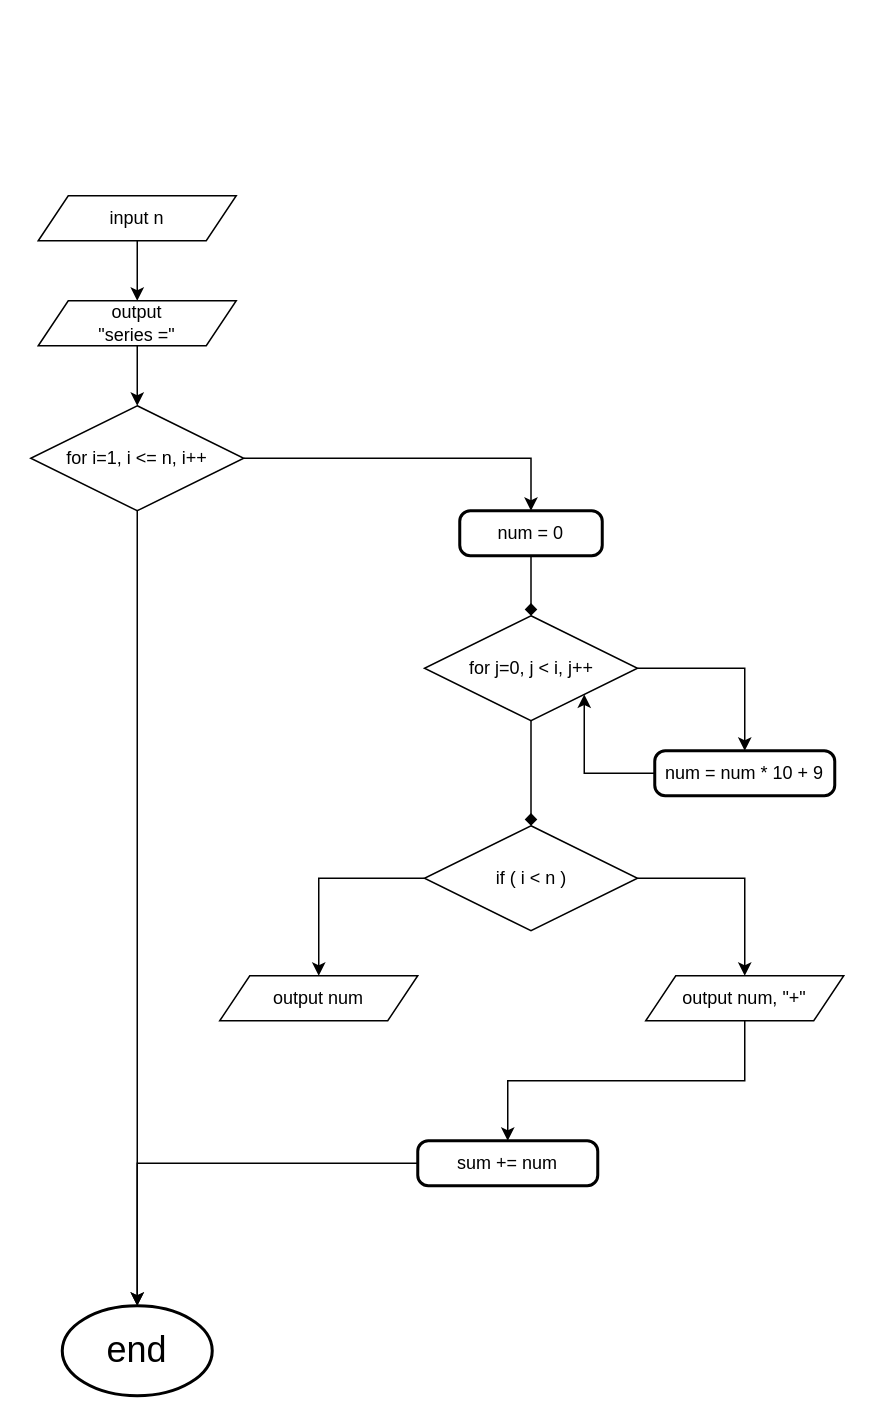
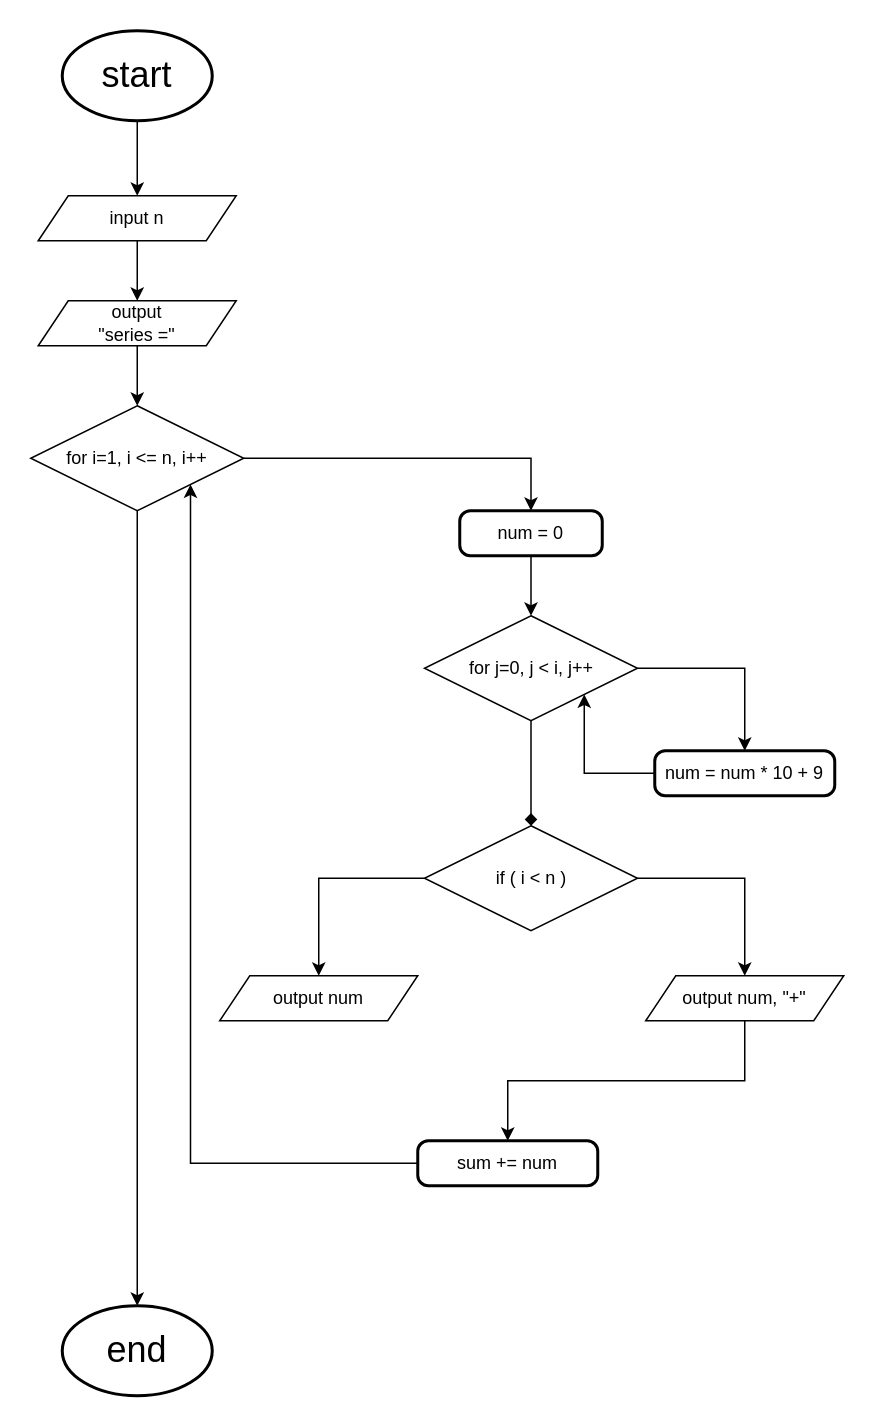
  <mxCell id="0" />
  <mxCell id="1" parent="0" />
+ <mxCell id="2" style="edgeStyle=orthogonalEdgeStyle;rounded=0;orthogonalLoop=1;jettySize=auto;html=1;entryX=0.5;entryY=0;entryDx=0;entryDy=0;" edge="1" parent="1" source="3" target="5"><mxGeometry relative="1" as="geometry" /></mxCell>
+ <mxCell id="3" value="&lt;font style=&quot;font-size: 24px;&quot;&gt;start&lt;/font&gt;" style="strokeWidth=2;html=1;shape=mxgraph.flowchart.start_1;whiteSpace=wrap;" vertex="1" parent="1"><mxGeometry x="41" y="20" width="100" height="60" as="geometry" /></mxCell>
  <mxCell id="4" style="edgeStyle=orthogonalEdgeStyle;rounded=0;orthogonalLoop=1;jettySize=auto;html=1;entryX=0.5;entryY=0;entryDx=0;entryDy=0;" edge="1" parent="1" source="5" target="8"><mxGeometry relative="1" as="geometry" /></mxCell>
  <mxCell id="5" value="input n" style="shape=parallelogram;perimeter=parallelogramPerimeter;whiteSpace=wrap;html=1;fixedSize=1;" vertex="1" parent="1"><mxGeometry x="25" y="130" width="132" height="30" as="geometry" /></mxCell>
  <mxCell id="6" value="&lt;font style=&quot;font-size: 24px;&quot;&gt;end&lt;/font&gt;" style="strokeWidth=2;html=1;shape=mxgraph.flowchart.start_1;whiteSpace=wrap;" vertex="1" parent="1"><mxGeometry x="41" y="870" width="100" height="60" as="geometry" /></mxCell>
  <mxCell id="7" style="edgeStyle=orthogonalEdgeStyle;rounded=0;orthogonalLoop=1;jettySize=auto;html=1;entryX=0.5;entryY=0;entryDx=0;entryDy=0;" edge="1" parent="1" source="8" target="10"><mxGeometry relative="1" as="geometry" /></mxCell>
  <mxCell id="8" value="output&lt;div&gt;&quot;series =&quot;&lt;/div&gt;" style="shape=parallelogram;perimeter=parallelogramPerimeter;whiteSpace=wrap;html=1;fixedSize=1;" vertex="1" parent="1"><mxGeometry x="25" y="200" width="132" height="30" as="geometry" /></mxCell>
  <mxCell id="9" style="edgeStyle=orthogonalEdgeStyle;rounded=0;orthogonalLoop=1;jettySize=auto;html=1;entryX=0.5;entryY=0;entryDx=0;entryDy=0;" edge="1" parent="1" source="10" target="15"><mxGeometry relative="1" as="geometry" /></mxCell>
  <mxCell id="10" value="for i=1, i &amp;lt;= n, i++" style="rhombus;whiteSpace=wrap;html=1;" vertex="1" parent="1"><mxGeometry x="20" y="270" width="142" height="70" as="geometry" /></mxCell>
  <mxCell id="11" style="edgeStyle=orthogonalEdgeStyle;rounded=0;orthogonalLoop=1;jettySize=auto;html=1;entryX=0.5;entryY=0;entryDx=0;entryDy=0;" edge="1" parent="1" source="13" target="17"><mxGeometry relative="1" as="geometry" /></mxCell>
  <mxCell id="12" style="edgeStyle=orthogonalEdgeStyle;rounded=0;orthogonalLoop=1;jettySize=auto;html=1;entryX=0.5;entryY=0;entryDx=0;entryDy=0;endArrow=diamond;" edge="1" parent="1" source="13" target="20"><mxGeometry relative="1" as="geometry" /></mxCell>
  <mxCell id="13" value="for j=0, j &amp;lt; i, j++" style="rhombus;whiteSpace=wrap;html=1;" vertex="1" parent="1"><mxGeometry x="282.5" y="410" width="142" height="70" as="geometry" /></mxCell>
- <mxCell id="14" style="edgeStyle=orthogonalEdgeStyle;rounded=0;orthogonalLoop=1;jettySize=auto;html=1;entryX=0.5;entryY=0;entryDx=0;entryDy=0;endArrow=diamond;" edge="1" parent="1" source="15" target="13"><mxGeometry relative="1" as="geometry" /></mxCell>
+ <mxCell id="14" style="edgeStyle=orthogonalEdgeStyle;rounded=0;orthogonalLoop=1;jettySize=auto;html=1;entryX=0.5;entryY=0;entryDx=0;entryDy=0;" edge="1" parent="1" source="15" target="13"><mxGeometry relative="1" as="geometry" /></mxCell>
  <mxCell id="15" value="num = 0" style="rounded=1;whiteSpace=wrap;html=1;absoluteArcSize=1;arcSize=14;strokeWidth=2;" vertex="1" parent="1"><mxGeometry x="306" y="340" width="95" height="30" as="geometry" /></mxCell>
  <mxCell id="16" style="edgeStyle=orthogonalEdgeStyle;rounded=0;orthogonalLoop=1;jettySize=auto;html=1;entryX=1;entryY=1;entryDx=0;entryDy=0;" edge="1" parent="1" source="17" target="13"><mxGeometry relative="1" as="geometry" /></mxCell>
  <mxCell id="17" value="num = num * 10 + 9" style="rounded=1;whiteSpace=wrap;html=1;absoluteArcSize=1;arcSize=14;strokeWidth=2;" vertex="1" parent="1"><mxGeometry x="436" y="500" width="120" height="30" as="geometry" /></mxCell>
  <mxCell id="18" style="edgeStyle=orthogonalEdgeStyle;rounded=0;orthogonalLoop=1;jettySize=auto;html=1;entryX=0.5;entryY=0;entryDx=0;entryDy=0;" edge="1" parent="1" source="20" target="24"><mxGeometry relative="1" as="geometry" /></mxCell>
  <mxCell id="19" style="edgeStyle=orthogonalEdgeStyle;rounded=0;orthogonalLoop=1;jettySize=auto;html=1;" edge="1" parent="1" source="20" target="25"><mxGeometry relative="1" as="geometry" /></mxCell>
  <mxCell id="20" value="if ( i &amp;lt; n )" style="rhombus;whiteSpace=wrap;html=1;" vertex="1" parent="1"><mxGeometry x="282.5" y="550" width="142" height="70" as="geometry" /></mxCell>
- <mxCell id="21" style="edgeStyle=orthogonalEdgeStyle;rounded=0;orthogonalLoop=1;jettySize=auto;html=1;" edge="1" parent="1" source="22" target="6"><mxGeometry relative="1" as="geometry" /></mxCell>
+ <mxCell id="21" style="edgeStyle=orthogonalEdgeStyle;rounded=0;orthogonalLoop=1;jettySize=auto;html=1;entryX=1;entryY=1;entryDx=0;entryDy=0;" edge="1" parent="1" source="22" target="10"><mxGeometry relative="1" as="geometry" /></mxCell>
  <mxCell id="22" value="sum += num" style="rounded=1;whiteSpace=wrap;html=1;absoluteArcSize=1;arcSize=14;strokeWidth=2;" vertex="1" parent="1"><mxGeometry x="278" y="760" width="120" height="30" as="geometry" /></mxCell>
  <mxCell id="23" style="edgeStyle=orthogonalEdgeStyle;rounded=0;orthogonalLoop=1;jettySize=auto;html=1;entryX=0.5;entryY=0;entryDx=0;entryDy=0;" edge="1" parent="1" source="24" target="22"><mxGeometry relative="1" as="geometry"><Array as="points"><mxPoint x="496" y="720" /><mxPoint x="338" y="720" /></Array></mxGeometry></mxCell>
  <mxCell id="24" value="output num, &quot;+&quot;" style="shape=parallelogram;perimeter=parallelogramPerimeter;whiteSpace=wrap;html=1;fixedSize=1;" vertex="1" parent="1"><mxGeometry x="430" y="650" width="132" height="30" as="geometry" /></mxCell>
  <mxCell id="25" value="output num" style="shape=parallelogram;perimeter=parallelogramPerimeter;whiteSpace=wrap;html=1;fixedSize=1;" vertex="1" parent="1"><mxGeometry x="146" y="650" width="132" height="30" as="geometry" /></mxCell>
  <mxCell id="26" style="edgeStyle=orthogonalEdgeStyle;rounded=0;orthogonalLoop=1;jettySize=auto;html=1;entryX=0.5;entryY=0;entryDx=0;entryDy=0;entryPerimeter=0;" edge="1" parent="1" source="10" target="6"><mxGeometry relative="1" as="geometry" /></mxCell>
